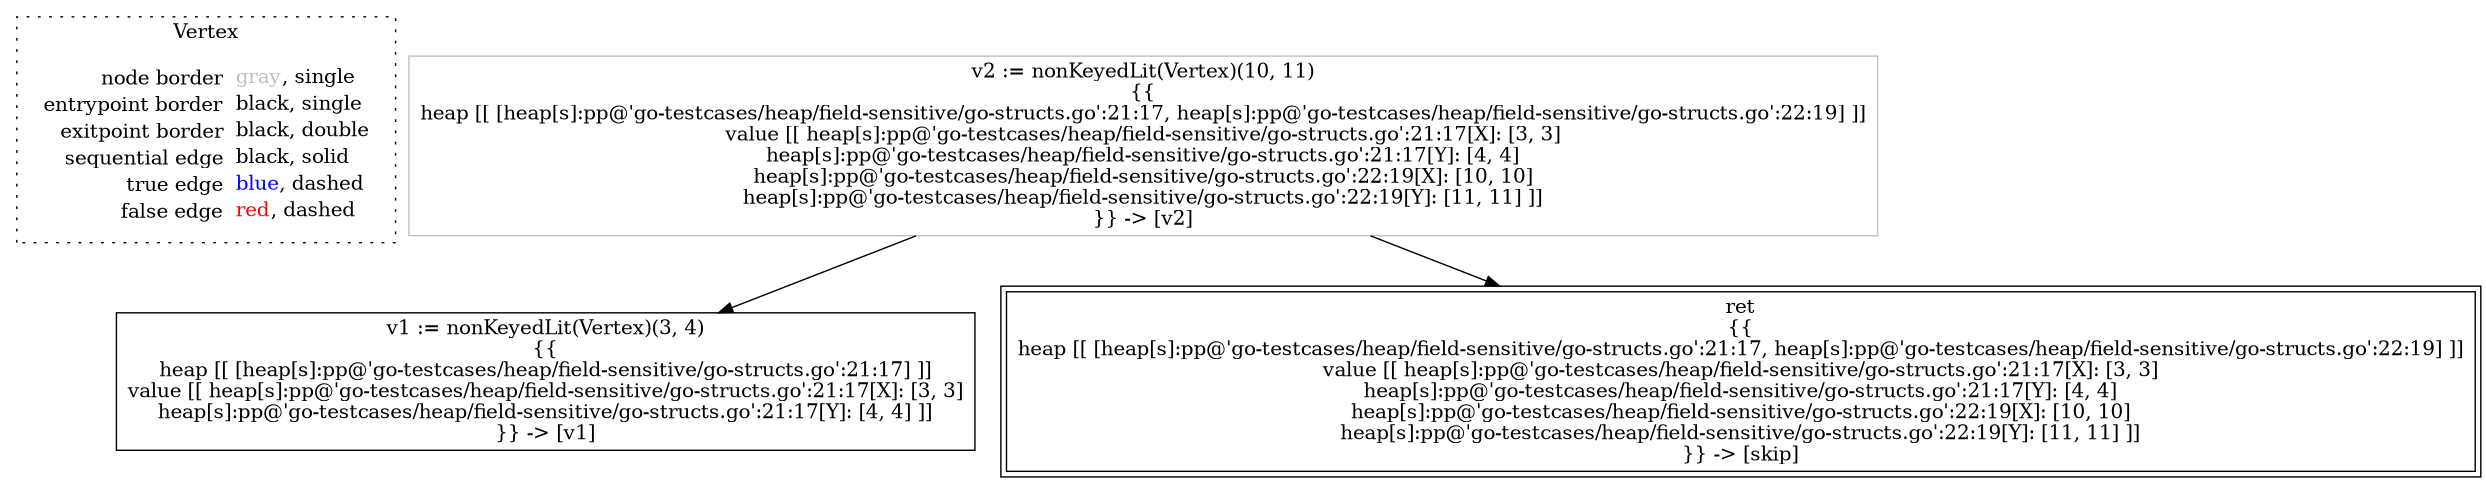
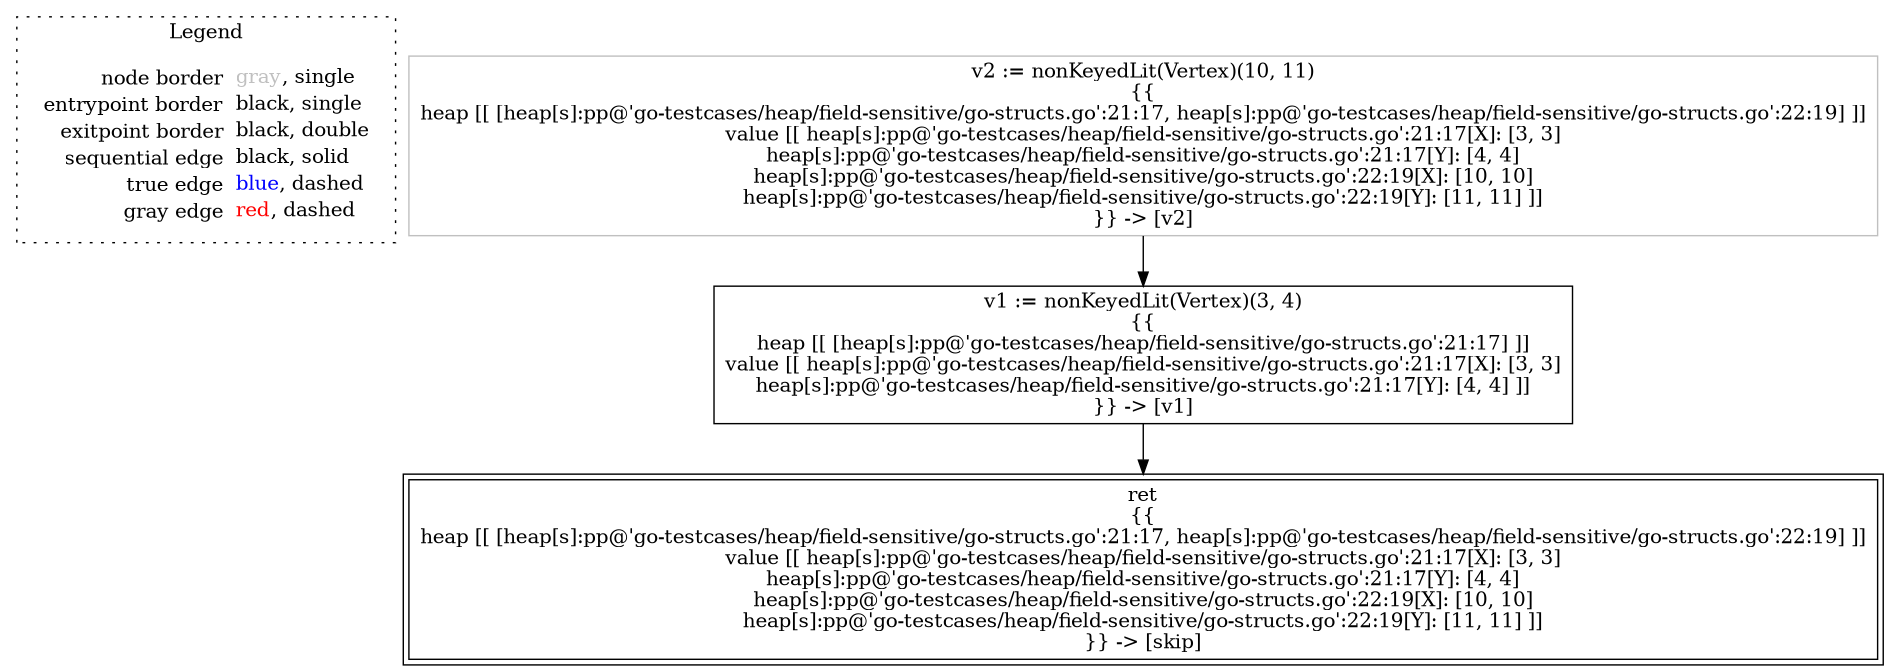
  digraph {
    node [shape=rect color=black]
    edge [color=black]
-   n1 [label=<<table border="0" cellpadding="2" cellspacing="0" cellborder="0"><tr><td align="right">node border&nbsp;</td><td align="left"><font color="gray">gray</font>, single</td></tr><tr><td align="right">entrypoint border&nbsp;</td><td align="left"><font color="black">black</font>, single</td></tr><tr><td align="right">exitpoint border&nbsp;</td><td align="left"><font color="black">black</font>, double</td></tr><tr><td align="right">sequential edge&nbsp;</td><td align="left"><font color="black">black</font>, solid</td></tr><tr><td align="right">true edge&nbsp;</td><td align="left"><font color="blue">blue</font>, dashed</td></tr><tr><td align="right">false edge&nbsp;</td><td align="left"><font color="red">red</font>, dashed</td></tr></table>> shape=plaintext color=""]
+   n1 [label=<<table border="0" cellpadding="2" cellspacing="0" cellborder="0"><tr><td align="right">node border&nbsp;</td><td align="left"><font color="gray">gray</font>, single</td></tr><tr><td align="right">entrypoint border&nbsp;</td><td align="left"><font color="black">black</font>, single</td></tr><tr><td align="right">exitpoint border&nbsp;</td><td align="left"><font color="black">black</font>, double</td></tr><tr><td align="right">sequential edge&nbsp;</td><td align="left"><font color="black">black</font>, solid</td></tr><tr><td align="right">true edge&nbsp;</td><td align="left"><font color="blue">blue</font>, dashed</td></tr><tr><td align="right">gray edge&nbsp;</td><td align="left"><font color="red">red</font>, dashed</td></tr></table>> shape=plaintext color=""]
    n2 [label=<v1 := nonKeyedLit(Vertex)(3, 4)<BR/>{{<BR/>heap [[ [heap[s]:pp@'go-testcases/heap/field-sensitive/go-structs.go':21:17] ]]<BR/>value [[ heap[s]:pp@'go-testcases/heap/field-sensitive/go-structs.go':21:17[X]: [3, 3]<BR/>heap[s]:pp@'go-testcases/heap/field-sensitive/go-structs.go':21:17[Y]: [4, 4] ]]<BR/>}} -&gt; [v1]>]
    n3 [color=gray label=<v2 := nonKeyedLit(Vertex)(10, 11)<BR/>{{<BR/>heap [[ [heap[s]:pp@'go-testcases/heap/field-sensitive/go-structs.go':21:17, heap[s]:pp@'go-testcases/heap/field-sensitive/go-structs.go':22:19] ]]<BR/>value [[ heap[s]:pp@'go-testcases/heap/field-sensitive/go-structs.go':21:17[X]: [3, 3]<BR/>heap[s]:pp@'go-testcases/heap/field-sensitive/go-structs.go':21:17[Y]: [4, 4]<BR/>heap[s]:pp@'go-testcases/heap/field-sensitive/go-structs.go':22:19[X]: [10, 10]<BR/>heap[s]:pp@'go-testcases/heap/field-sensitive/go-structs.go':22:19[Y]: [11, 11] ]]<BR/>}} -&gt; [v2]>]
    n4 [label=<ret<BR/>{{<BR/>heap [[ [heap[s]:pp@'go-testcases/heap/field-sensitive/go-structs.go':21:17, heap[s]:pp@'go-testcases/heap/field-sensitive/go-structs.go':22:19] ]]<BR/>value [[ heap[s]:pp@'go-testcases/heap/field-sensitive/go-structs.go':21:17[X]: [3, 3]<BR/>heap[s]:pp@'go-testcases/heap/field-sensitive/go-structs.go':21:17[Y]: [4, 4]<BR/>heap[s]:pp@'go-testcases/heap/field-sensitive/go-structs.go':22:19[X]: [10, 10]<BR/>heap[s]:pp@'go-testcases/heap/field-sensitive/go-structs.go':22:19[Y]: [11, 11] ]]<BR/>}} -&gt; [skip]> peripheries=2]
    subgraph cluster_1 {
-     label=Vertex
+     label=Legend
      style=dotted
      n1
    }
    n3 -> n2
-   n3 -> n4
+   n2 -> n4
  }
